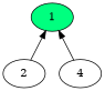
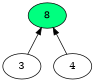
  digraph {
    rankdir=BT
-   1 [fillcolor="#00FF7F" rank=source style=filled]
-   2
+   1 [fillcolor="#00FF7F" rank=source style=filled label=8]
+   2 [label=3]
    4
    2 -> 1
    4 -> 1
  }
